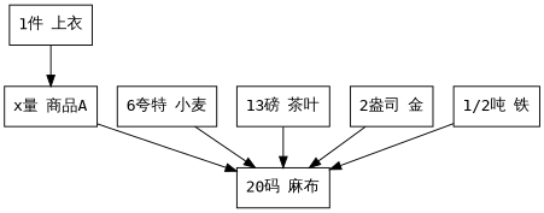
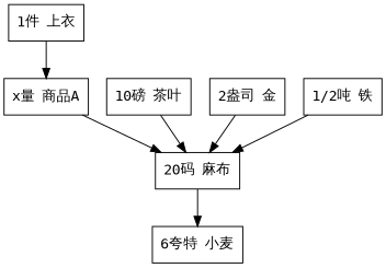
  digraph {
    fontname="DejaVu Sans Mono"
    rankdir=TB
    node [fontname="DejaVu Sans Mono" shape=record]
    edge [fontname="DejaVu Sans Mono"]
    "1件 上衣"
    "x量 商品A"
    "20码 麻布"
    n4 [label="6夸特 小麦"]
-   "10磅 茶叶" [label="13磅 茶叶"]
+   "10磅 茶叶"
    "2盎司 金"
    "1/2吨 铁"
    "1件 上衣" -> "x量 商品A"
    "x量 商品A" -> "20码 麻布"
-   n4 -> "20码 麻布"
+   "20码 麻布" -> n4
    "10磅 茶叶" -> "20码 麻布"
    "2盎司 金" -> "20码 麻布"
    "1/2吨 铁" -> "20码 麻布"
  }
